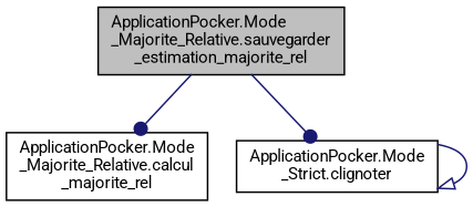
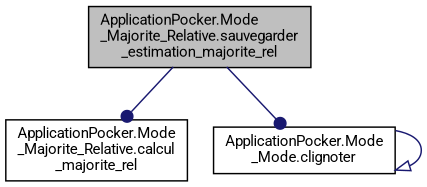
  digraph {
    rankdir=TB
    fontname=Roboto
    node [color=black fillcolor=white fontname=Roboto fontsize=10 shape=record style=filled]
    edge [color=midnightblue fontname=Roboto fontsize=10 labelfontname=Helvetica labelfontsize=10 style=solid arrowhead=dot]
    n1 [fillcolor=grey75 fontcolor=black height=0.2 label="ApplicationPocker.Mode\l_Majorite_Relative.sauvegarder\l_estimation_majorite_rel" width=0.4]
    n2 [height=0.2 label="ApplicationPocker.Mode\l_Majorite_Relative.calcul\l_majorite_rel" width=0.4]
-   n3 [height=0.2 label="ApplicationPocker.Mode\l_Strict.clignoter" width=0.4]
+   n3 [height=0.2 label="ApplicationPocker.Mode\l_Mode.clignoter" width=0.4]
    n1 -> n2
    n1 -> n3
    n3 -> n3 [arrowhead=onormal]
  }
